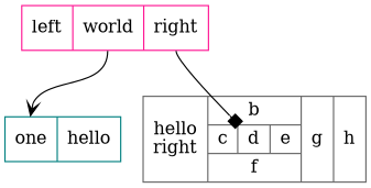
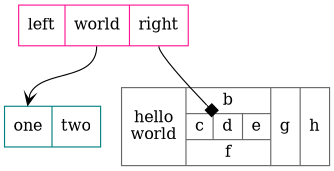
  digraph {
    node [shape=record]
    n1 [color=deeppink label="<f0> left|<f1> world|<f2> right"]
-   n2 [color=teal label="<f0> one|<f1> hello"]
-   n3 [color=gray40 label="hello\nright |{ b |{c|<here> d|e}| f}| g | h"]
+   n2 [color=teal label="<f0> one|<f1> two"]
+   n3 [color=gray40 label="hello\nworld |{ b |{c|<here> d|e}| f}| g | h"]
    n1 -> n2 [arrowhead=vee headport=f0 tailport=f1]
    n1 -> n3 [arrowhead=box headport=here tailport=f2]
  }
